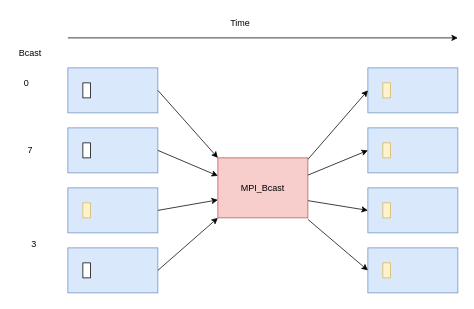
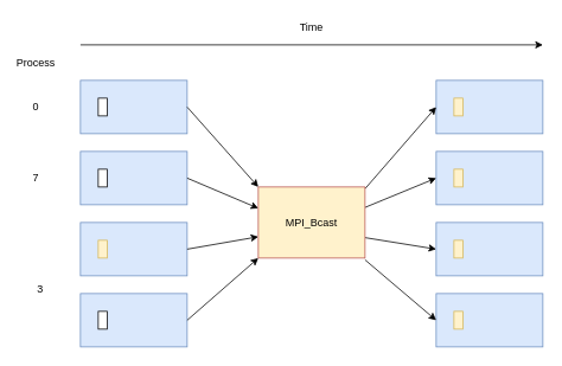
  <mxCell id="0" />
  <mxCell id="1" parent="0" />
  <mxCell id="2" value="" style="rounded=0;whiteSpace=wrap;html=1;fillColor=#dae8fc;strokeColor=#6c8ebf;" parent="1" vertex="1"><mxGeometry x="90" y="90" width="120" height="60" as="geometry" /></mxCell>
  <mxCell id="3" value="" style="rounded=0;whiteSpace=wrap;html=1;fillColor=#dae8fc;strokeColor=#6c8ebf;" parent="1" vertex="1"><mxGeometry x="90" y="170" width="120" height="60" as="geometry" /></mxCell>
  <mxCell id="4" value="" style="rounded=0;whiteSpace=wrap;html=1;fillColor=#dae8fc;strokeColor=#6c8ebf;" parent="1" vertex="1"><mxGeometry x="90" y="250" width="120" height="60" as="geometry" /></mxCell>
  <mxCell id="5" value="" style="rounded=0;whiteSpace=wrap;html=1;fillColor=#dae8fc;strokeColor=#6c8ebf;" parent="1" vertex="1"><mxGeometry x="90" y="330" width="120" height="60" as="geometry" /></mxCell>
  <mxCell id="6" value="" style="endArrow=classic;html=1;" parent="1" edge="1"><mxGeometry width="50" height="50" relative="1" as="geometry"><mxPoint x="90" y="50" as="sourcePoint" /><mxPoint x="610" y="50" as="targetPoint" /></mxGeometry></mxCell>
- <mxCell id="7" value="Time" style="text;html=1;strokeColor=none;fillColor=none;align=center;verticalAlign=middle;whiteSpace=wrap;rounded=0;" parent="1" vertex="1"><mxGeometry x="300" y="20" width="40" height="20" as="geometry" /></mxCell>
+ <mxCell id="7" value="Time" style="text;html=1;strokeColor=none;fillColor=none;align=center;verticalAlign=middle;whiteSpace=wrap;rounded=0;" parent="1" vertex="1"><mxGeometry x="330" y="20" width="40" height="20" as="geometry" /></mxCell>
  <mxCell id="8" value="" style="rounded=0;whiteSpace=wrap;html=1;fillColor=#dae8fc;strokeColor=#6c8ebf;" parent="1" vertex="1"><mxGeometry x="490" y="90" width="120" height="60" as="geometry" /></mxCell>
  <mxCell id="9" value="" style="rounded=0;whiteSpace=wrap;html=1;fillColor=#dae8fc;strokeColor=#6c8ebf;" parent="1" vertex="1"><mxGeometry x="490" y="170" width="120" height="60" as="geometry" /></mxCell>
  <mxCell id="10" value="" style="rounded=0;whiteSpace=wrap;html=1;fillColor=#dae8fc;strokeColor=#6c8ebf;" parent="1" vertex="1"><mxGeometry x="490" y="250" width="120" height="60" as="geometry" /></mxCell>
  <mxCell id="11" value="" style="rounded=0;whiteSpace=wrap;html=1;fillColor=#dae8fc;strokeColor=#6c8ebf;" parent="1" vertex="1"><mxGeometry x="490" y="330" width="120" height="60" as="geometry" /></mxCell>
- <mxCell id="12" value="Bcast" style="text;html=1;strokeColor=none;fillColor=none;align=center;verticalAlign=middle;whiteSpace=wrap;rounded=0;" parent="1" vertex="1"><mxGeometry x="20" y="60" width="40" height="20" as="geometry" /></mxCell>
- <mxCell id="13" value="0" style="text;html=1;strokeColor=none;fillColor=none;align=center;verticalAlign=middle;whiteSpace=wrap;rounded=0;" parent="1" vertex="1"><mxGeometry x="15" y="100" width="40" height="20" as="geometry" /></mxCell>
+ <mxCell id="12" value="Process" style="text;html=1;strokeColor=none;fillColor=none;align=center;verticalAlign=middle;whiteSpace=wrap;rounded=0;" parent="1" vertex="1"><mxGeometry x="20" y="60" width="40" height="20" as="geometry" /></mxCell>
+ <mxCell id="13" value="0" style="text;html=1;strokeColor=none;fillColor=none;align=center;verticalAlign=middle;whiteSpace=wrap;rounded=0;" parent="1" vertex="1"><mxGeometry x="20" y="110" width="40" height="20" as="geometry" /></mxCell>
  <mxCell id="14" value="7" style="text;html=1;strokeColor=none;fillColor=none;align=center;verticalAlign=middle;whiteSpace=wrap;rounded=0;" parent="1" vertex="1"><mxGeometry x="20" y="190" width="40" height="20" as="geometry" /></mxCell>
  <mxCell id="15" value="3" style="text;html=1;strokeColor=none;fillColor=none;align=center;verticalAlign=middle;whiteSpace=wrap;rounded=0;" parent="1" vertex="1"><mxGeometry x="25" y="315" width="40" height="20" as="geometry" /></mxCell>
  <mxCell id="16" value="" style="endArrow=classic;html=1;exitX=1;exitY=0.5;exitDx=0;exitDy=0;entryX=0;entryY=0;entryDx=0;entryDy=0;entryPerimeter=0;" parent="1" source="2" edge="1"><mxGeometry width="50" height="50" relative="1" as="geometry"><mxPoint x="370" y="580" as="sourcePoint" /><mxPoint x="290" y="210" as="targetPoint" /></mxGeometry></mxCell>
  <mxCell id="17" value="" style="endArrow=classic;html=1;exitX=1;exitY=0.5;exitDx=0;exitDy=0;" parent="1" source="3" edge="1"><mxGeometry width="50" height="50" relative="1" as="geometry"><mxPoint x="370" y="580" as="sourcePoint" /><mxPoint x="290" y="234" as="targetPoint" /></mxGeometry></mxCell>
  <mxCell id="18" value="" style="endArrow=classic;html=1;exitX=1;exitY=0.5;exitDx=0;exitDy=0;" parent="1" source="4" edge="1"><mxGeometry width="50" height="50" relative="1" as="geometry"><mxPoint x="370" y="580" as="sourcePoint" /><mxPoint x="290" y="266" as="targetPoint" /></mxGeometry></mxCell>
  <mxCell id="19" value="" style="endArrow=classic;html=1;exitX=1;exitY=0.5;exitDx=0;exitDy=0;entryX=0;entryY=1;entryDx=0;entryDy=0;entryPerimeter=0;" parent="1" source="5" edge="1"><mxGeometry width="50" height="50" relative="1" as="geometry"><mxPoint x="370" y="580" as="sourcePoint" /><mxPoint x="290" y="290" as="targetPoint" /></mxGeometry></mxCell>
  <mxCell id="20" value="" style="endArrow=classic;html=1;entryX=0;entryY=0.5;entryDx=0;entryDy=0;" parent="1" target="8" edge="1"><mxGeometry width="50" height="50" relative="1" as="geometry"><mxPoint x="410" y="212" as="sourcePoint" /><mxPoint x="420" y="530" as="targetPoint" /></mxGeometry></mxCell>
  <mxCell id="21" value="" style="endArrow=classic;html=1;entryX=0;entryY=0.5;entryDx=0;entryDy=0;" parent="1" target="9" edge="1"><mxGeometry width="50" height="50" relative="1" as="geometry"><mxPoint x="410" y="233" as="sourcePoint" /><mxPoint x="420" y="530" as="targetPoint" /></mxGeometry></mxCell>
  <mxCell id="22" value="" style="endArrow=classic;html=1;entryX=0;entryY=0.5;entryDx=0;entryDy=0;" parent="1" target="10" edge="1"><mxGeometry width="50" height="50" relative="1" as="geometry"><mxPoint x="410" y="267" as="sourcePoint" /><mxPoint x="480" y="290" as="targetPoint" /></mxGeometry></mxCell>
  <mxCell id="23" value="" style="endArrow=classic;html=1;entryX=0;entryY=0.5;entryDx=0;entryDy=0;" parent="1" target="11" edge="1"><mxGeometry width="50" height="50" relative="1" as="geometry"><mxPoint x="410" y="292" as="sourcePoint" /><mxPoint x="230" y="330" as="targetPoint" /></mxGeometry></mxCell>
- <mxCell id="24" value="MPI_Bcast" style="rounded=0;whiteSpace=wrap;html=1;fillColor=#f8cecc;strokeColor=#b85450;" parent="1" vertex="1"><mxGeometry x="290" y="210" width="120" height="80" as="geometry" /></mxCell>
+ <mxCell id="24" value="MPI_Bcast" style="rounded=0;whiteSpace=wrap;html=1;fillColor=#fff2cc;strokeColor=#b85450;" parent="1" vertex="1"><mxGeometry x="290" y="210" width="120" height="80" as="geometry" /></mxCell>
  <mxCell id="25" value="" style="rounded=0;whiteSpace=wrap;html=1;fillColor=#fff2cc;strokeColor=#d6b656;" vertex="1" parent="1"><mxGeometry x="110" y="270" width="10" height="20" as="geometry" /></mxCell>
  <mxCell id="26" value="" style="rounded=0;whiteSpace=wrap;html=1;" vertex="1" parent="1"><mxGeometry x="110" y="350" width="10" height="20" as="geometry" /></mxCell>
  <mxCell id="27" value="" style="rounded=0;whiteSpace=wrap;html=1;" vertex="1" parent="1"><mxGeometry x="110" y="190" width="10" height="20" as="geometry" /></mxCell>
  <mxCell id="28" value="" style="rounded=0;whiteSpace=wrap;html=1;" vertex="1" parent="1"><mxGeometry x="110" y="110" width="10" height="20" as="geometry" /></mxCell>
  <mxCell id="29" value="" style="rounded=0;whiteSpace=wrap;html=1;fillColor=#fff2cc;strokeColor=#d6b656;" vertex="1" parent="1"><mxGeometry x="510" y="270" width="10" height="20" as="geometry" /></mxCell>
  <mxCell id="30" value="" style="rounded=0;whiteSpace=wrap;html=1;fillColor=#fff2cc;strokeColor=#d6b656;" vertex="1" parent="1"><mxGeometry x="510" y="190" width="10" height="20" as="geometry" /></mxCell>
  <mxCell id="31" value="" style="rounded=0;whiteSpace=wrap;html=1;fillColor=#fff2cc;strokeColor=#d6b656;" vertex="1" parent="1"><mxGeometry x="510" y="110" width="10" height="20" as="geometry" /></mxCell>
  <mxCell id="32" value="" style="rounded=0;whiteSpace=wrap;html=1;fillColor=#fff2cc;strokeColor=#d6b656;" vertex="1" parent="1"><mxGeometry x="510" y="350" width="10" height="20" as="geometry" /></mxCell>
